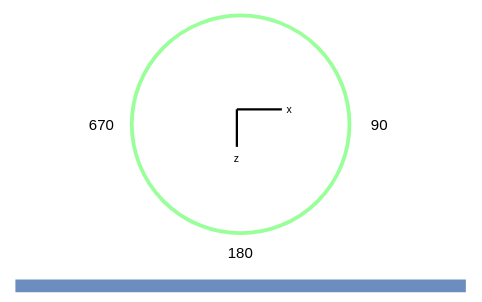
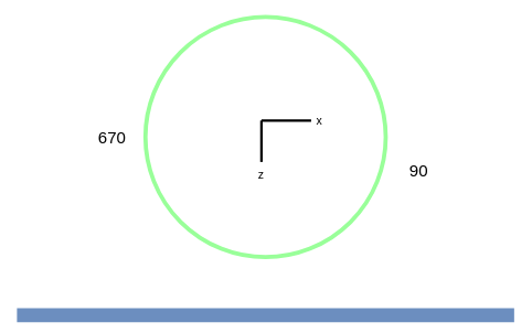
  <mxCell id="0" />
  <mxCell id="1" parent="0" />
  <mxCell id="2" value="" style="ellipse;whiteSpace=wrap;html=1;aspect=fixed;strokeWidth=5;strokeColor=#99FF99;" vertex="1" parent="1"><mxGeometry x="175" y="20" width="290" height="290" as="geometry" /></mxCell>
- <mxCell id="3" value="&lt;font style=&quot;font-size: 20px;&quot;&gt;90&lt;/font&gt;" style="text;html=1;strokeColor=none;fillColor=none;align=center;verticalAlign=middle;whiteSpace=wrap;rounded=0;" vertex="1" parent="1"><mxGeometry x="475" y="150" width="60" height="30" as="geometry" /></mxCell>
- <mxCell id="4" value="&lt;font style=&quot;font-size: 20px;&quot;&gt;180&lt;/font&gt;" style="text;html=1;strokeColor=none;fillColor=none;align=center;verticalAlign=middle;whiteSpace=wrap;rounded=0;" vertex="1" parent="1"><mxGeometry x="290" y="320" width="60" height="30" as="geometry" /></mxCell>
+ <mxCell id="3" value="&lt;font style=&quot;font-size: 20px;&quot;&gt;90&lt;/font&gt;" style="text;html=1;strokeColor=none;fillColor=none;align=center;verticalAlign=middle;whiteSpace=wrap;rounded=0;" vertex="1" parent="1"><mxGeometry x="475" y="190" width="60" height="30" as="geometry" /></mxCell>
  <mxCell id="5" value="&lt;font style=&quot;font-size: 20px;&quot;&gt;670&lt;br&gt;&lt;/font&gt;" style="text;html=1;strokeColor=none;fillColor=none;align=center;verticalAlign=middle;whiteSpace=wrap;rounded=0;" vertex="1" parent="1"><mxGeometry x="105" y="150" width="60" height="30" as="geometry" /></mxCell>
  <mxCell id="6" value="" style="endArrow=none;html=1;rounded=0;strokeWidth=3;" edge="1" parent="1"><mxGeometry width="50" height="50" relative="1" as="geometry"><mxPoint x="315" y="145" as="sourcePoint" /><mxPoint x="315" y="195" as="targetPoint" /></mxGeometry></mxCell>
  <mxCell id="7" value="" style="endArrow=none;html=1;rounded=0;strokeWidth=3;" edge="1" parent="1"><mxGeometry width="50" height="50" relative="1" as="geometry"><mxPoint x="315" y="145" as="sourcePoint" /><mxPoint x="375" y="145" as="targetPoint" /></mxGeometry></mxCell>
  <mxCell id="8" value="&lt;font style=&quot;font-size: 14px;&quot;&gt;x&lt;/font&gt;" style="text;html=1;strokeColor=none;fillColor=none;align=center;verticalAlign=middle;whiteSpace=wrap;rounded=0;" vertex="1" parent="1"><mxGeometry x="355" y="130" width="60" height="30" as="geometry" /></mxCell>
  <mxCell id="9" value="&lt;font style=&quot;font-size: 14px;&quot;&gt;z&lt;/font&gt;" style="text;html=1;strokeColor=none;fillColor=none;align=center;verticalAlign=middle;whiteSpace=wrap;rounded=0;" vertex="1" parent="1"><mxGeometry x="285" y="195" width="60" height="30" as="geometry" /></mxCell>
  <mxCell id="10" value="" style="endArrow=none;html=1;rounded=0;strokeWidth=17;fillColor=#dae8fc;strokeColor=#6c8ebf;" edge="1" parent="1"><mxGeometry width="50" height="50" relative="1" as="geometry"><mxPoint x="20" y="380" as="sourcePoint" /><mxPoint x="620" y="380" as="targetPoint" /></mxGeometry></mxCell>
